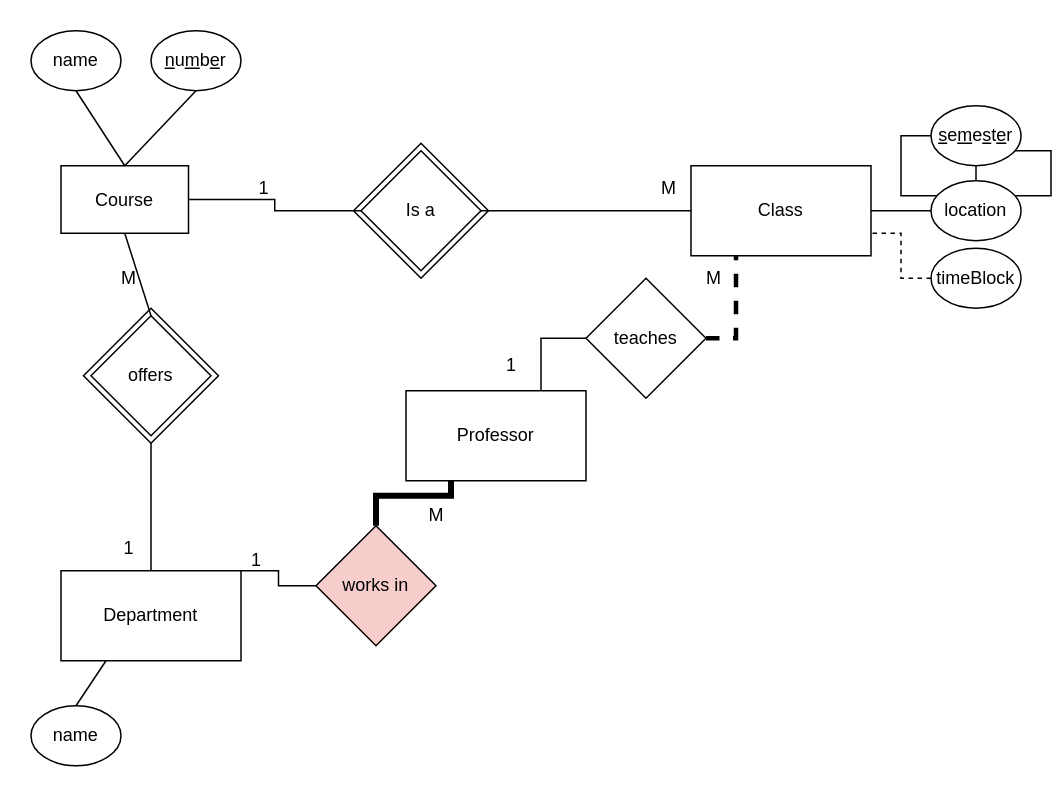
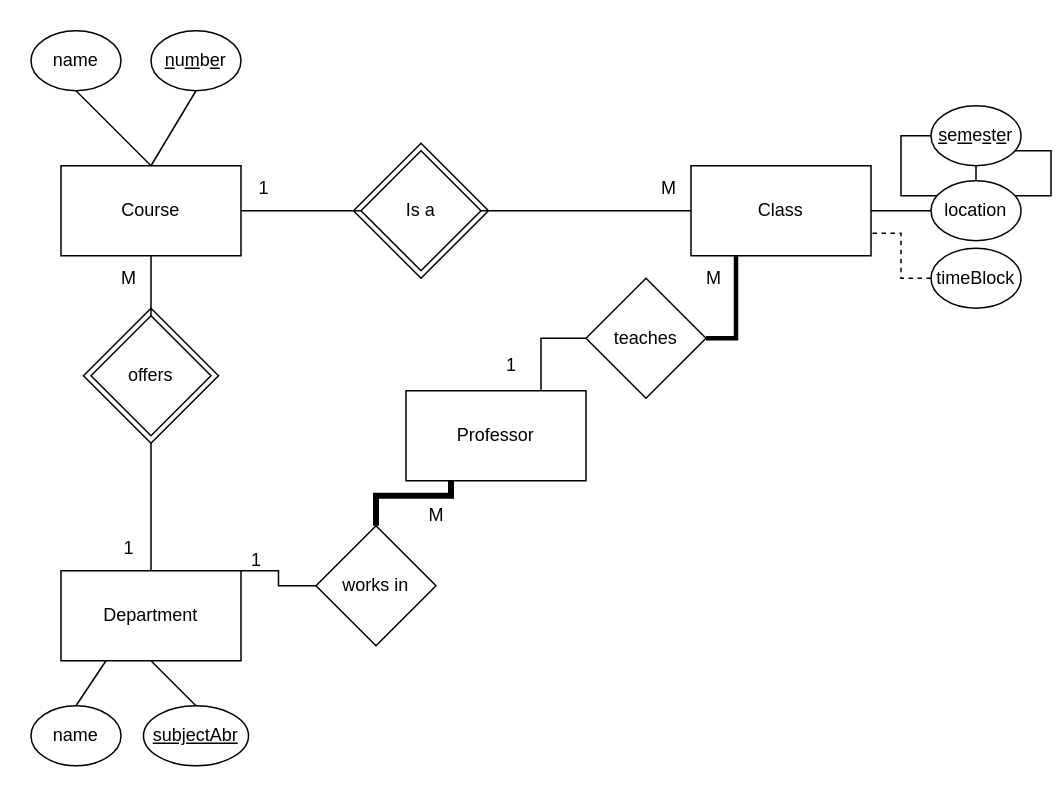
  <mxCell id="0" />
  <mxCell id="1" parent="0" />
  <mxCell id="2" value="" style="rhombus;whiteSpace=wrap;html=1;" vertex="1" parent="1"><mxGeometry x="235" y="95" width="90" height="90" as="geometry" /></mxCell>
  <mxCell id="3" value="" style="rhombus;whiteSpace=wrap;html=1;" vertex="1" parent="1"><mxGeometry x="55" y="205" width="90" height="90" as="geometry" /></mxCell>
  <mxCell id="4" style="edgeStyle=orthogonalEdgeStyle;rounded=0;orthogonalLoop=1;jettySize=auto;html=1;exitX=1;exitY=0;exitDx=0;exitDy=0;entryX=0;entryY=0.5;entryDx=0;entryDy=0;endArrow=none;endFill=0;" edge="1" parent="1" source="5" target="35"><mxGeometry relative="1" as="geometry"><Array as="points"><mxPoint x="185" y="380" /><mxPoint x="185" y="390" /></Array></mxGeometry></mxCell>
  <mxCell id="5" value="&lt;div&gt;Department&lt;/div&gt;" style="rounded=0;whiteSpace=wrap;html=1;" vertex="1" parent="1"><mxGeometry x="40" y="380" width="120" height="60" as="geometry" /></mxCell>
  <mxCell id="6" value="name" style="ellipse;whiteSpace=wrap;html=1;" vertex="1" parent="1"><mxGeometry x="20" y="470" width="60" height="40" as="geometry" /></mxCell>
+ <mxCell id="7" value="&lt;u&gt;subjectAbr&lt;/u&gt;" style="ellipse;whiteSpace=wrap;html=1;" vertex="1" parent="1"><mxGeometry x="95" y="470" width="70" height="40" as="geometry" /></mxCell>
  <mxCell id="8" value="" style="endArrow=none;html=1;rounded=0;entryX=0.25;entryY=1;entryDx=0;entryDy=0;exitX=0.5;exitY=0;exitDx=0;exitDy=0;" edge="1" parent="1" source="6" target="5"><mxGeometry width="50" height="50" relative="1" as="geometry"><mxPoint x="-35" y="480" as="sourcePoint" /><mxPoint x="15" y="430" as="targetPoint" /></mxGeometry></mxCell>
+ <mxCell id="9" value="" style="endArrow=none;html=1;rounded=0;exitX=0.5;exitY=0;exitDx=0;exitDy=0;entryX=0.5;entryY=1;entryDx=0;entryDy=0;" edge="1" parent="1" source="7" target="5"><mxGeometry width="50" height="50" relative="1" as="geometry"><mxPoint x="165" y="490" as="sourcePoint" /><mxPoint x="215" y="440" as="targetPoint" /></mxGeometry></mxCell>
  <mxCell id="10" style="edgeStyle=orthogonalEdgeStyle;rounded=0;orthogonalLoop=1;jettySize=auto;html=1;exitX=1;exitY=0.5;exitDx=0;exitDy=0;entryX=0;entryY=0.5;entryDx=0;entryDy=0;endArrow=none;endFill=0;" edge="1" parent="1" source="11" target="23"><mxGeometry relative="1" as="geometry" /></mxCell>
- <mxCell id="11" value="Course" style="rounded=0;whiteSpace=wrap;html=1;" vertex="1" parent="1"><mxGeometry x="40" y="110" width="85" height="45" as="geometry" /></mxCell>
+ <mxCell id="11" value="Course" style="rounded=0;whiteSpace=wrap;html=1;" vertex="1" parent="1"><mxGeometry x="40" y="110" width="120" height="60" as="geometry" /></mxCell>
  <mxCell id="12" value="name" style="ellipse;whiteSpace=wrap;html=1;" vertex="1" parent="1"><mxGeometry x="20" y="20" width="60" height="40" as="geometry" /></mxCell>
  <mxCell id="13" value="&lt;u&gt;n&lt;/u&gt;u&lt;u&gt;m&lt;/u&gt;b&lt;u&gt;e&lt;/u&gt;r" style="ellipse;whiteSpace=wrap;html=1;" vertex="1" parent="1"><mxGeometry x="100" y="20" width="60" height="40" as="geometry" /></mxCell>
  <mxCell id="14" value="" style="endArrow=none;html=1;rounded=0;entryX=0.5;entryY=1;entryDx=0;entryDy=0;exitX=0.5;exitY=0;exitDx=0;exitDy=0;" edge="1" parent="1" source="11" target="12"><mxGeometry width="50" height="50" relative="1" as="geometry"><mxPoint x="-30" y="140" as="sourcePoint" /><mxPoint x="20" y="90" as="targetPoint" /></mxGeometry></mxCell>
  <mxCell id="15" value="" style="endArrow=none;html=1;rounded=0;entryX=0.5;entryY=1;entryDx=0;entryDy=0;exitX=0.5;exitY=0;exitDx=0;exitDy=0;" edge="1" parent="1" source="11" target="13"><mxGeometry width="50" height="50" relative="1" as="geometry"><mxPoint x="240" y="260" as="sourcePoint" /><mxPoint x="290" y="210" as="targetPoint" /></mxGeometry></mxCell>
  <mxCell id="16" value="offers" style="rhombus;whiteSpace=wrap;html=1;" vertex="1" parent="1"><mxGeometry x="60" y="210" width="80" height="80" as="geometry" /></mxCell>
  <mxCell id="17" value="" style="endArrow=none;html=1;rounded=0;exitX=0.5;exitY=0;exitDx=0;exitDy=0;entryX=0.5;entryY=1;entryDx=0;entryDy=0;" edge="1" parent="1" source="5" target="3"><mxGeometry width="50" height="50" relative="1" as="geometry"><mxPoint x="105" y="400" as="sourcePoint" /><mxPoint x="100" y="350" as="targetPoint" /></mxGeometry></mxCell>
  <mxCell id="18" value="" style="endArrow=none;html=1;rounded=0;entryX=0.5;entryY=1;entryDx=0;entryDy=0;exitX=0.5;exitY=0;exitDx=0;exitDy=0;" edge="1" parent="1" source="16" target="11"><mxGeometry width="50" height="50" relative="1" as="geometry"><mxPoint x="215" y="210" as="sourcePoint" /><mxPoint x="155" y="300" as="targetPoint" /></mxGeometry></mxCell>
  <mxCell id="19" value="M" style="text;html=1;align=center;verticalAlign=middle;resizable=0;points=[];autosize=1;strokeColor=none;fillColor=none;" vertex="1" parent="1"><mxGeometry x="70" y="170" width="30" height="30" as="geometry" /></mxCell>
  <mxCell id="20" value="1" style="text;html=1;align=center;verticalAlign=middle;resizable=0;points=[];autosize=1;strokeColor=none;fillColor=none;" vertex="1" parent="1"><mxGeometry x="70" y="350" width="30" height="30" as="geometry" /></mxCell>
  <mxCell id="21" value="Class" style="rounded=0;whiteSpace=wrap;html=1;" vertex="1" parent="1"><mxGeometry x="460" y="110" width="120" height="60" as="geometry" /></mxCell>
  <mxCell id="22" style="edgeStyle=orthogonalEdgeStyle;rounded=0;orthogonalLoop=1;jettySize=auto;html=1;exitX=1;exitY=0.5;exitDx=0;exitDy=0;endArrow=none;endFill=0;entryX=0;entryY=0.5;entryDx=0;entryDy=0;" edge="1" parent="1" source="23" target="21"><mxGeometry relative="1" as="geometry"><mxPoint x="425" y="138" as="targetPoint" /></mxGeometry></mxCell>
  <mxCell id="23" value="Is a" style="rhombus;whiteSpace=wrap;html=1;" vertex="1" parent="1"><mxGeometry x="240" y="100" width="80" height="80" as="geometry" /></mxCell>
  <mxCell id="24" value="1" style="text;html=1;align=center;verticalAlign=middle;resizable=0;points=[];autosize=1;strokeColor=none;fillColor=none;" vertex="1" parent="1"><mxGeometry x="160" y="110" width="30" height="30" as="geometry" /></mxCell>
  <mxCell id="25" value="M" style="text;html=1;align=center;verticalAlign=middle;resizable=0;points=[];autosize=1;strokeColor=none;fillColor=none;" vertex="1" parent="1"><mxGeometry x="430" y="110" width="30" height="30" as="geometry" /></mxCell>
  <mxCell id="26" style="edgeStyle=orthogonalEdgeStyle;rounded=0;orthogonalLoop=1;jettySize=auto;html=1;exitX=0;exitY=0.5;exitDx=0;exitDy=0;endArrow=none;endFill=0;" edge="1" parent="1" source="27" target="29"><mxGeometry relative="1" as="geometry" /></mxCell>
  <mxCell id="27" value="&lt;u&gt;s&lt;/u&gt;e&lt;u&gt;m&lt;/u&gt;e&lt;u&gt;s&lt;/u&gt;t&lt;u&gt;e&lt;/u&gt;r" style="ellipse;whiteSpace=wrap;html=1;" vertex="1" parent="1"><mxGeometry x="620" y="70" width="60" height="40" as="geometry" /></mxCell>
  <mxCell id="28" style="edgeStyle=orthogonalEdgeStyle;rounded=0;orthogonalLoop=1;jettySize=auto;html=1;exitX=0;exitY=0.5;exitDx=0;exitDy=0;entryX=1;entryY=0.5;entryDx=0;entryDy=0;endArrow=none;endFill=0;" edge="1" parent="1" source="29" target="21"><mxGeometry relative="1" as="geometry" /></mxCell>
  <mxCell id="29" value="location" style="ellipse;whiteSpace=wrap;html=1;" vertex="1" parent="1"><mxGeometry x="620" y="120" width="60" height="40" as="geometry" /></mxCell>
  <mxCell id="30" style="edgeStyle=orthogonalEdgeStyle;rounded=0;orthogonalLoop=1;jettySize=auto;html=1;exitX=0;exitY=0.5;exitDx=0;exitDy=0;entryX=1;entryY=0.75;entryDx=0;entryDy=0;endArrow=none;endFill=0;dashed=1;" edge="1" parent="1" source="31" target="21"><mxGeometry relative="1" as="geometry" /></mxCell>
  <mxCell id="31" value="timeBlock" style="ellipse;whiteSpace=wrap;html=1;" vertex="1" parent="1"><mxGeometry x="620" y="165" width="60" height="40" as="geometry" /></mxCell>
  <mxCell id="32" style="edgeStyle=orthogonalEdgeStyle;rounded=0;orthogonalLoop=1;jettySize=auto;html=1;exitX=0.75;exitY=0;exitDx=0;exitDy=0;entryX=0;entryY=0.5;entryDx=0;entryDy=0;endArrow=none;endFill=0;" edge="1" parent="1" source="33" target="39"><mxGeometry relative="1" as="geometry" /></mxCell>
  <mxCell id="33" value="Professor" style="rounded=0;whiteSpace=wrap;html=1;" vertex="1" parent="1"><mxGeometry x="270" y="260" width="120" height="60" as="geometry" /></mxCell>
  <mxCell id="34" style="edgeStyle=orthogonalEdgeStyle;rounded=0;orthogonalLoop=1;jettySize=auto;html=1;exitX=0.5;exitY=0;exitDx=0;exitDy=0;entryX=0.25;entryY=1;entryDx=0;entryDy=0;endArrow=none;endFill=0;strokeWidth=4;" edge="1" parent="1" source="35" target="33"><mxGeometry relative="1" as="geometry" /></mxCell>
- <mxCell id="35" value="works in" style="rhombus;whiteSpace=wrap;html=1;fillColor=#f8cecc;" vertex="1" parent="1"><mxGeometry x="210" y="350" width="80" height="80" as="geometry" /></mxCell>
+ <mxCell id="35" value="works in" style="rhombus;whiteSpace=wrap;html=1;" vertex="1" parent="1"><mxGeometry x="210" y="350" width="80" height="80" as="geometry" /></mxCell>
  <mxCell id="36" value="M" style="text;html=1;align=center;verticalAlign=middle;resizable=0;points=[];autosize=1;strokeColor=none;fillColor=none;" vertex="1" parent="1"><mxGeometry x="275" y="328" width="30" height="30" as="geometry" /></mxCell>
  <mxCell id="37" value="1" style="text;html=1;align=center;verticalAlign=middle;resizable=0;points=[];autosize=1;strokeColor=none;fillColor=none;" vertex="1" parent="1"><mxGeometry x="155" y="358" width="30" height="30" as="geometry" /></mxCell>
- <mxCell id="38" style="edgeStyle=orthogonalEdgeStyle;rounded=0;orthogonalLoop=1;jettySize=auto;html=1;exitX=1;exitY=0.5;exitDx=0;exitDy=0;entryX=0.25;entryY=1;entryDx=0;entryDy=0;endArrow=none;endFill=0;strokeWidth=3;dashed=1;" edge="1" parent="1" source="39" target="21"><mxGeometry relative="1" as="geometry" /></mxCell>
+ <mxCell id="38" style="edgeStyle=orthogonalEdgeStyle;rounded=0;orthogonalLoop=1;jettySize=auto;html=1;exitX=1;exitY=0.5;exitDx=0;exitDy=0;entryX=0.25;entryY=1;entryDx=0;entryDy=0;endArrow=none;endFill=0;strokeWidth=3;" edge="1" parent="1" source="39" target="21"><mxGeometry relative="1" as="geometry" /></mxCell>
  <mxCell id="39" value="teaches" style="rhombus;whiteSpace=wrap;html=1;" vertex="1" parent="1"><mxGeometry x="390" y="185" width="80" height="80" as="geometry" /></mxCell>
  <mxCell id="40" value="1" style="text;html=1;align=center;verticalAlign=middle;resizable=0;points=[];autosize=1;strokeColor=none;fillColor=none;" vertex="1" parent="1"><mxGeometry x="325" y="228" width="30" height="30" as="geometry" /></mxCell>
  <mxCell id="41" value="M" style="text;html=1;align=center;verticalAlign=middle;resizable=0;points=[];autosize=1;strokeColor=none;fillColor=none;" vertex="1" parent="1"><mxGeometry x="460" y="170" width="30" height="30" as="geometry" /></mxCell>
